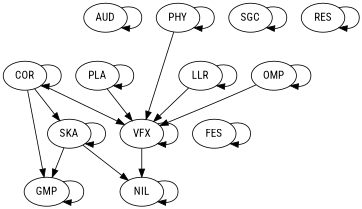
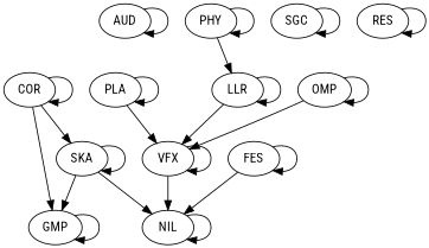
  digraph {
    fontname="Roboto Condensed"
    node [fontname="Roboto Condensed"]
    edge [fontname="Roboto Condensed"]
    AUD
    COR
    GMP
    SKA
    VFX
    NIL
    SGC
    PLA
    FES
    LLR
    OMP
    PHY
    RES
    AUD -> AUD
    COR -> COR
    COR -> GMP
    COR -> SKA
-   COR -> VFX
    GMP -> GMP
    SKA -> GMP
    SKA -> SKA
    SKA -> NIL
    VFX -> VFX
    VFX -> NIL
    NIL -> NIL
    SGC -> SGC
    PLA -> VFX
    PLA -> PLA
+   FES -> NIL
    FES -> FES
    LLR -> VFX
    LLR -> LLR
    OMP -> VFX
    OMP -> OMP
-   PHY -> VFX
+   PHY -> LLR
    PHY -> PHY
    RES -> RES
  }
